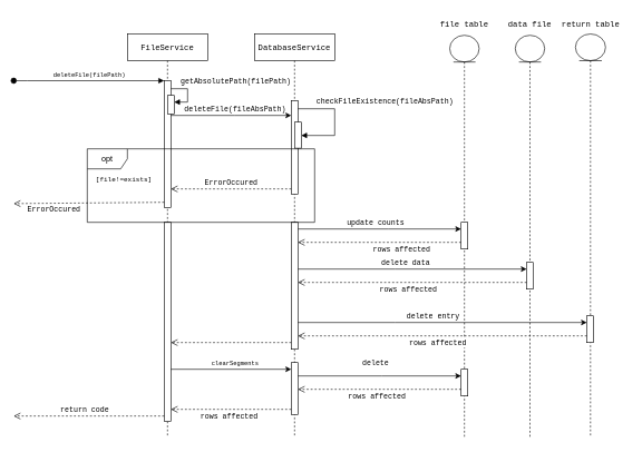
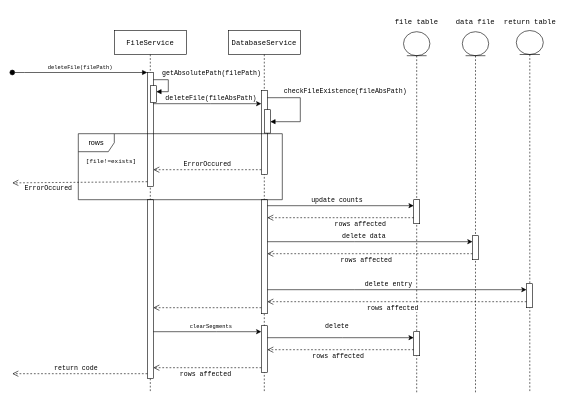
  <mxCell id="0" />
  <mxCell id="1" parent="0" />
  <mxCell id="2" value="&lt;font face=&quot;Courier New&quot;&gt;FileService&lt;/font&gt;" style="shape=umlLifeline;perimeter=lifelinePerimeter;whiteSpace=wrap;html=1;container=0;dropTarget=0;collapsible=0;recursiveResize=0;outlineConnect=0;portConstraint=eastwest;newEdgeStyle={&quot;edgeStyle&quot;:&quot;elbowEdgeStyle&quot;,&quot;elbow&quot;:&quot;vertical&quot;,&quot;curved&quot;:0,&quot;rounded&quot;:0};" parent="1" vertex="1"><mxGeometry x="190" y="50" width="120" height="602" as="geometry" /></mxCell>
  <mxCell id="3" value="" style="html=1;points=[];perimeter=orthogonalPerimeter;outlineConnect=0;targetShapes=umlLifeline;portConstraint=eastwest;newEdgeStyle={&quot;edgeStyle&quot;:&quot;elbowEdgeStyle&quot;,&quot;elbow&quot;:&quot;vertical&quot;,&quot;curved&quot;:0,&quot;rounded&quot;:0};" parent="2" vertex="1"><mxGeometry x="55" y="70" width="10" height="190" as="geometry" /></mxCell>
  <mxCell id="4" value="&lt;font style=&quot;font-size: 9px;&quot; face=&quot;Courier New&quot;&gt;deleteFile(filePath&lt;/font&gt;&lt;font style=&quot;font-size: 9px;&quot; face=&quot;Courier New&quot;&gt;)&lt;/font&gt;" style="html=1;verticalAlign=bottom;startArrow=oval;endArrow=block;startSize=8;edgeStyle=elbowEdgeStyle;elbow=vertical;curved=0;rounded=0;" parent="2" target="3" edge="1"><mxGeometry relative="1" as="geometry"><mxPoint x="-170" y="70" as="sourcePoint" /><Array as="points"><mxPoint x="-150" y="70" /></Array></mxGeometry></mxCell>
  <mxCell id="5" value="" style="html=1;points=[];perimeter=orthogonalPerimeter;outlineConnect=0;targetShapes=umlLifeline;portConstraint=eastwest;newEdgeStyle={&quot;edgeStyle&quot;:&quot;elbowEdgeStyle&quot;,&quot;elbow&quot;:&quot;vertical&quot;,&quot;curved&quot;:0,&quot;rounded&quot;:0};" vertex="1" parent="2"><mxGeometry x="55" y="282" width="10" height="298" as="geometry" /></mxCell>
  <mxCell id="6" value="&lt;font style=&quot;font-size: 11px;&quot; face=&quot;Courier New&quot;&gt;getAbsolutePath(filePath)&lt;/font&gt;" style="html=1;align=left;spacingLeft=2;endArrow=block;rounded=0;edgeStyle=orthogonalEdgeStyle;curved=0;rounded=0;" edge="1" parent="2" source="3" target="7"><mxGeometry x="-0.663" y="10" relative="1" as="geometry"><mxPoint x="65" y="72" as="sourcePoint" /><Array as="points"><mxPoint x="90" y="82" /><mxPoint x="90" y="102" /></Array><mxPoint x="75" y="112" as="targetPoint" /><mxPoint as="offset" /></mxGeometry></mxCell>
  <mxCell id="7" value="" style="html=1;points=[[0,0,0,0,5],[0,1,0,0,-5],[1,0,0,0,5],[1,1,0,0,-5]];perimeter=orthogonalPerimeter;outlineConnect=0;targetShapes=umlLifeline;portConstraint=eastwest;newEdgeStyle={&quot;curved&quot;:0,&quot;rounded&quot;:0};" vertex="1" parent="2"><mxGeometry x="60" y="92" width="10" height="28" as="geometry" /></mxCell>
  <mxCell id="8" value="&lt;font face=&quot;Courier New&quot;&gt;DatabaseService&lt;/font&gt;" style="shape=umlLifeline;perimeter=lifelinePerimeter;whiteSpace=wrap;html=1;container=0;dropTarget=0;collapsible=0;recursiveResize=0;outlineConnect=0;portConstraint=eastwest;newEdgeStyle={&quot;edgeStyle&quot;:&quot;elbowEdgeStyle&quot;,&quot;elbow&quot;:&quot;vertical&quot;,&quot;curved&quot;:0,&quot;rounded&quot;:0};" parent="1" vertex="1"><mxGeometry x="380" y="50" width="120" height="602" as="geometry" /></mxCell>
  <mxCell id="9" value="" style="html=1;points=[];perimeter=orthogonalPerimeter;outlineConnect=0;targetShapes=umlLifeline;portConstraint=eastwest;newEdgeStyle={&quot;edgeStyle&quot;:&quot;elbowEdgeStyle&quot;,&quot;elbow&quot;:&quot;vertical&quot;,&quot;curved&quot;:0,&quot;rounded&quot;:0};" vertex="1" parent="8"><mxGeometry x="55" y="100" width="10" height="140" as="geometry" /></mxCell>
  <mxCell id="10" value="" style="html=1;points=[[0,0,0,0,5],[0,1,0,0,-5],[1,0,0,0,5],[1,1,0,0,-5]];perimeter=orthogonalPerimeter;outlineConnect=0;targetShapes=umlLifeline;portConstraint=eastwest;newEdgeStyle={&quot;curved&quot;:0,&quot;rounded&quot;:0};" parent="8" vertex="1"><mxGeometry x="60" y="132" width="10" height="39" as="geometry" /></mxCell>
  <mxCell id="11" value="&lt;font style=&quot;font-size: 11px;&quot;&gt;&lt;font style=&quot;&quot; face=&quot;Courier New&quot;&gt;checkFileExistence(&lt;/font&gt;&lt;span style=&quot;font-family: &amp;quot;Courier New&amp;quot;; text-align: center;&quot;&gt;fileAbsPath&lt;/span&gt;&lt;font style=&quot;&quot; face=&quot;Courier New&quot;&gt;)&lt;/font&gt;&lt;/font&gt;" style="html=1;align=left;spacingLeft=2;endArrow=block;rounded=0;edgeStyle=orthogonalEdgeStyle;curved=0;rounded=0;" parent="8" source="9" target="10" edge="1"><mxGeometry x="-0.663" y="10" relative="1" as="geometry"><mxPoint x="-105" y="110" as="sourcePoint" /><Array as="points"><mxPoint x="120" y="112" /><mxPoint x="120" y="152" /></Array><mxPoint x="-110" y="160" as="targetPoint" /><mxPoint as="offset" /></mxGeometry></mxCell>
  <mxCell id="12" value="" style="html=1;points=[];perimeter=orthogonalPerimeter;outlineConnect=0;targetShapes=umlLifeline;portConstraint=eastwest;newEdgeStyle={&quot;edgeStyle&quot;:&quot;elbowEdgeStyle&quot;,&quot;elbow&quot;:&quot;vertical&quot;,&quot;curved&quot;:0,&quot;rounded&quot;:0};" vertex="1" parent="8"><mxGeometry x="55" y="282" width="10" height="190" as="geometry" /></mxCell>
  <mxCell id="13" value="" style="html=1;points=[];perimeter=orthogonalPerimeter;outlineConnect=0;targetShapes=umlLifeline;portConstraint=eastwest;newEdgeStyle={&quot;edgeStyle&quot;:&quot;elbowEdgeStyle&quot;,&quot;elbow&quot;:&quot;vertical&quot;,&quot;curved&quot;:0,&quot;rounded&quot;:0};" vertex="1" parent="8"><mxGeometry x="55" y="492" width="10" height="78" as="geometry" /></mxCell>
  <mxCell id="14" value="" style="shape=umlLifeline;perimeter=lifelinePerimeter;whiteSpace=wrap;html=1;container=1;dropTarget=0;collapsible=0;recursiveResize=0;outlineConnect=0;portConstraint=eastwest;newEdgeStyle={&quot;curved&quot;:0,&quot;rounded&quot;:0};participant=umlEntity;size=40;" parent="1" vertex="1"><mxGeometry x="860" y="50" width="45" height="602" as="geometry" /></mxCell>
  <mxCell id="15" value="" style="html=1;points=[];perimeter=orthogonalPerimeter;outlineConnect=0;targetShapes=umlLifeline;portConstraint=eastwest;newEdgeStyle={&quot;edgeStyle&quot;:&quot;elbowEdgeStyle&quot;,&quot;elbow&quot;:&quot;vertical&quot;,&quot;curved&quot;:0,&quot;rounded&quot;:0};" vertex="1" parent="14"><mxGeometry x="17" y="422" width="10" height="40" as="geometry" /></mxCell>
  <mxCell id="16" value="&lt;span style=&quot;font-family: &amp;quot;Courier New&amp;quot;;&quot;&gt;return table&lt;/span&gt;" style="text;html=1;align=center;verticalAlign=middle;whiteSpace=wrap;rounded=0;" parent="1" vertex="1"><mxGeometry x="827.5" y="20" width="110" height="30" as="geometry" /></mxCell>
  <mxCell id="17" value="&lt;font size=&quot;1&quot; face=&quot;Courier New&quot;&gt;[file!=exists]&lt;/font&gt;" style="text;html=1;align=center;verticalAlign=middle;whiteSpace=wrap;rounded=0;" parent="1" vertex="1"><mxGeometry x="130" y="252" width="110" height="30" as="geometry" /></mxCell>
- <mxCell id="18" value="opt" style="shape=umlFrame;whiteSpace=wrap;html=1;pointerEvents=0;" parent="1" vertex="1"><mxGeometry x="130" y="222" width="340" height="110" as="geometry" /></mxCell>
+ <mxCell id="18" value="rows" style="shape=umlFrame;whiteSpace=wrap;html=1;pointerEvents=0;" parent="1" vertex="1"><mxGeometry x="130" y="222" width="340" height="110" as="geometry" /></mxCell>
  <mxCell id="19" value="&lt;font face=&quot;Courier New&quot; style=&quot;font-size: 11px;&quot;&gt;ErrorOccured&lt;/font&gt;" style="html=1;verticalAlign=bottom;endArrow=open;dashed=1;endSize=8;curved=0;rounded=0;" parent="1" edge="1"><mxGeometry x="0.468" y="19" relative="1" as="geometry"><mxPoint x="245" y="302" as="sourcePoint" /><mxPoint x="20" y="304" as="targetPoint" /><mxPoint as="offset" /></mxGeometry></mxCell>
  <mxCell id="20" value="" style="shape=umlLifeline;perimeter=lifelinePerimeter;whiteSpace=wrap;html=1;container=1;dropTarget=0;collapsible=0;recursiveResize=0;outlineConnect=0;portConstraint=eastwest;newEdgeStyle={&quot;curved&quot;:0,&quot;rounded&quot;:0};participant=umlEntity;size=40;" parent="1" vertex="1"><mxGeometry x="672" y="52" width="44" height="602" as="geometry" /></mxCell>
  <mxCell id="21" value="" style="html=1;points=[];perimeter=orthogonalPerimeter;outlineConnect=0;targetShapes=umlLifeline;portConstraint=eastwest;newEdgeStyle={&quot;edgeStyle&quot;:&quot;elbowEdgeStyle&quot;,&quot;elbow&quot;:&quot;vertical&quot;,&quot;curved&quot;:0,&quot;rounded&quot;:0};" vertex="1" parent="20"><mxGeometry x="17" y="280" width="10" height="40" as="geometry" /></mxCell>
  <mxCell id="22" value="" style="html=1;points=[];perimeter=orthogonalPerimeter;outlineConnect=0;targetShapes=umlLifeline;portConstraint=eastwest;newEdgeStyle={&quot;edgeStyle&quot;:&quot;elbowEdgeStyle&quot;,&quot;elbow&quot;:&quot;vertical&quot;,&quot;curved&quot;:0,&quot;rounded&quot;:0};" vertex="1" parent="20"><mxGeometry x="17" y="500" width="10" height="40" as="geometry" /></mxCell>
  <mxCell id="23" value="&lt;span style=&quot;font-family: &amp;quot;Courier New&amp;quot;;&quot;&gt;file table&lt;/span&gt;" style="text;html=1;align=center;verticalAlign=middle;whiteSpace=wrap;rounded=0;" parent="1" vertex="1"><mxGeometry x="640" y="20" width="108" height="30" as="geometry" /></mxCell>
  <mxCell id="24" value="" style="shape=umlLifeline;perimeter=lifelinePerimeter;whiteSpace=wrap;html=1;container=1;dropTarget=0;collapsible=0;recursiveResize=0;outlineConnect=0;portConstraint=eastwest;newEdgeStyle={&quot;curved&quot;:0,&quot;rounded&quot;:0};participant=umlEntity;size=40;" parent="1" vertex="1"><mxGeometry x="770" y="52" width="44" height="602" as="geometry" /></mxCell>
  <mxCell id="25" value="" style="html=1;points=[];perimeter=orthogonalPerimeter;outlineConnect=0;targetShapes=umlLifeline;portConstraint=eastwest;newEdgeStyle={&quot;edgeStyle&quot;:&quot;elbowEdgeStyle&quot;,&quot;elbow&quot;:&quot;vertical&quot;,&quot;curved&quot;:0,&quot;rounded&quot;:0};" vertex="1" parent="24"><mxGeometry x="17.0" y="340" width="10" height="40" as="geometry" /></mxCell>
  <mxCell id="26" value="&lt;span style=&quot;font-family: &amp;quot;Courier New&amp;quot;;&quot;&gt;data file&lt;/span&gt;" style="text;html=1;align=center;verticalAlign=middle;whiteSpace=wrap;rounded=0;" parent="1" vertex="1"><mxGeometry x="737" y="20" width="110" height="30" as="geometry" /></mxCell>
  <mxCell id="27" value="" style="html=1;verticalAlign=bottom;endArrow=open;dashed=1;endSize=8;curved=0;rounded=0;" parent="1" edge="1"><mxGeometry relative="1" as="geometry"><mxPoint x="245" y="622.003" as="sourcePoint" /><mxPoint x="20" y="622.003" as="targetPoint" /></mxGeometry></mxCell>
  <mxCell id="28" value="&lt;font style=&quot;font-size: 11px;&quot; face=&quot;Courier New&quot;&gt;return code&lt;/font&gt;" style="edgeLabel;html=1;align=center;verticalAlign=middle;resizable=0;points=[];fontStyle=0" parent="27" vertex="1" connectable="0"><mxGeometry x="0.061" y="-4" relative="1" as="geometry"><mxPoint x="-1" y="-6" as="offset" /></mxGeometry></mxCell>
  <mxCell id="29" value="&lt;font face=&quot;Courier New&quot; style=&quot;font-size: 11px;&quot;&gt;ErrorOccured&lt;/font&gt;" style="html=1;verticalAlign=bottom;endArrow=open;dashed=1;endSize=8;curved=0;rounded=0;" edge="1" parent="1" source="9" target="3"><mxGeometry relative="1" as="geometry"><mxPoint x="170" y="462" as="sourcePoint" /><mxPoint x="250" y="302" as="targetPoint" /><Array as="points"><mxPoint x="340" y="282" /></Array></mxGeometry></mxCell>
  <mxCell id="30" style="edgeStyle=elbowEdgeStyle;rounded=0;orthogonalLoop=1;jettySize=auto;html=1;elbow=vertical;curved=0;" edge="1" parent="1" source="12" target="21"><mxGeometry relative="1" as="geometry"><Array as="points"><mxPoint x="580" y="342" /></Array></mxGeometry></mxCell>
  <mxCell id="31" value="&lt;font style=&quot;font-size: 11px;&quot; face=&quot;Courier New&quot;&gt;update counts&lt;/font&gt;" style="edgeLabel;html=1;align=center;verticalAlign=middle;resizable=0;points=[];" vertex="1" connectable="0" parent="30"><mxGeometry x="-0.077" y="2" relative="1" as="geometry"><mxPoint x="2" y="-8" as="offset" /></mxGeometry></mxCell>
  <mxCell id="32" style="edgeStyle=elbowEdgeStyle;rounded=0;orthogonalLoop=1;jettySize=auto;html=1;elbow=vertical;curved=0;" edge="1" parent="1" source="12" target="25"><mxGeometry relative="1" as="geometry"><mxPoint x="450" y="412" as="sourcePoint" /><mxPoint x="694" y="412" as="targetPoint" /><Array as="points"><mxPoint x="590" y="402" /></Array></mxGeometry></mxCell>
  <mxCell id="33" value="&lt;font style=&quot;font-size: 11px;&quot; face=&quot;Courier New&quot;&gt;delete data&lt;/font&gt;" style="edgeLabel;html=1;align=center;verticalAlign=middle;resizable=0;points=[];" vertex="1" connectable="0" parent="32"><mxGeometry x="-0.077" y="2" relative="1" as="geometry"><mxPoint x="2" y="-8" as="offset" /></mxGeometry></mxCell>
  <mxCell id="34" value="&lt;font face=&quot;Courier New&quot; style=&quot;font-size: 11px;&quot;&gt;rows affected&lt;/font&gt;" style="html=1;verticalAlign=bottom;endArrow=open;dashed=1;endSize=8;curved=0;rounded=0;" edge="1" parent="1" source="21" target="12"><mxGeometry x="-0.271" y="20" relative="1" as="geometry"><mxPoint x="255" y="312" as="sourcePoint" /><mxPoint x="30" y="314" as="targetPoint" /><mxPoint as="offset" /><Array as="points"><mxPoint x="570" y="362" /></Array></mxGeometry></mxCell>
  <mxCell id="35" value="&lt;font face=&quot;Courier New&quot; style=&quot;font-size: 11px;&quot;&gt;rows affected&lt;/font&gt;" style="html=1;verticalAlign=bottom;endArrow=open;dashed=1;endSize=8;curved=0;rounded=0;" edge="1" parent="1"><mxGeometry x="0.033" y="20" relative="1" as="geometry"><mxPoint x="787" y="422" as="sourcePoint" /><mxPoint x="445" y="422" as="targetPoint" /><mxPoint as="offset" /></mxGeometry></mxCell>
  <mxCell id="36" style="edgeStyle=elbowEdgeStyle;rounded=0;orthogonalLoop=1;jettySize=auto;html=1;elbow=vertical;curved=0;" edge="1" target="15" parent="1"><mxGeometry relative="1" as="geometry"><mxPoint x="445" y="482" as="sourcePoint" /><mxPoint x="694" y="492" as="targetPoint" /><Array as="points"><mxPoint x="590" y="482" /></Array></mxGeometry></mxCell>
  <mxCell id="37" value="&lt;font style=&quot;font-size: 11px;&quot; face=&quot;Courier New&quot;&gt;delete entry&lt;/font&gt;" style="edgeLabel;html=1;align=center;verticalAlign=middle;resizable=0;points=[];" vertex="1" connectable="0" parent="36"><mxGeometry x="-0.077" y="2" relative="1" as="geometry"><mxPoint x="2" y="-8" as="offset" /></mxGeometry></mxCell>
  <mxCell id="38" value="&lt;font face=&quot;Courier New&quot; style=&quot;font-size: 11px;&quot;&gt;rows affected&lt;/font&gt;" style="html=1;verticalAlign=bottom;endArrow=open;dashed=1;endSize=8;curved=0;rounded=0;" edge="1" parent="1" source="15"><mxGeometry x="0.033" y="20" relative="1" as="geometry"><mxPoint x="807" y="502" as="sourcePoint" /><mxPoint x="445" y="502" as="targetPoint" /><mxPoint as="offset" /></mxGeometry></mxCell>
  <mxCell id="39" style="edgeStyle=elbowEdgeStyle;rounded=0;orthogonalLoop=1;jettySize=auto;html=1;elbow=vertical;curved=0;" edge="1" parent="1" source="3" target="9"><mxGeometry relative="1" as="geometry"><Array as="points"><mxPoint x="350" y="172" /></Array></mxGeometry></mxCell>
  <mxCell id="40" value="&lt;font face=&quot;Courier New&quot; style=&quot;font-size: 11px;&quot;&gt;&lt;font style=&quot;&quot;&gt;deleteFile(fileAbsPath&lt;/font&gt;&lt;font style=&quot;&quot;&gt;)&lt;/font&gt;&lt;/font&gt;" style="edgeLabel;html=1;align=center;verticalAlign=middle;resizable=0;points=[];labelBackgroundColor=none;" vertex="1" connectable="0" parent="39"><mxGeometry x="0.181" y="3" relative="1" as="geometry"><mxPoint x="-11" y="-7" as="offset" /></mxGeometry></mxCell>
  <mxCell id="41" value="" style="html=1;verticalAlign=bottom;endArrow=open;dashed=1;endSize=8;curved=0;rounded=0;" edge="1" parent="1"><mxGeometry x="0.033" y="20" relative="1" as="geometry"><mxPoint x="435" y="512" as="sourcePoint" /><mxPoint x="255" y="512" as="targetPoint" /><mxPoint as="offset" /></mxGeometry></mxCell>
  <mxCell id="42" style="edgeStyle=elbowEdgeStyle;rounded=0;orthogonalLoop=1;jettySize=auto;html=1;elbow=vertical;curved=0;" edge="1" parent="1" source="5" target="13"><mxGeometry relative="1" as="geometry"><mxPoint x="255" y="572" as="sourcePoint" /><mxPoint x="435" y="572" as="targetPoint" /><Array as="points"><mxPoint x="360" y="552" /></Array></mxGeometry></mxCell>
  <mxCell id="43" value="&lt;font face=&quot;Courier New&quot;&gt;&lt;font style=&quot;font-size: 9px;&quot;&gt;clearSegments&lt;/font&gt;&lt;/font&gt;" style="edgeLabel;html=1;align=center;verticalAlign=middle;resizable=0;points=[];" vertex="1" connectable="0" parent="42"><mxGeometry x="0.181" y="3" relative="1" as="geometry"><mxPoint x="-11" y="-7" as="offset" /></mxGeometry></mxCell>
  <mxCell id="44" style="edgeStyle=elbowEdgeStyle;rounded=0;orthogonalLoop=1;jettySize=auto;html=1;elbow=vertical;curved=0;" edge="1" parent="1" source="13" target="22"><mxGeometry relative="1" as="geometry"><mxPoint x="450" y="562" as="sourcePoint" /><mxPoint x="694" y="562" as="targetPoint" /><Array as="points"><mxPoint x="570" y="562" /></Array></mxGeometry></mxCell>
  <mxCell id="45" value="&lt;font face=&quot;Courier New&quot;&gt;delete&lt;/font&gt;" style="edgeLabel;html=1;align=center;verticalAlign=middle;resizable=0;points=[];" vertex="1" connectable="0" parent="44"><mxGeometry x="-0.485" y="3" relative="1" as="geometry"><mxPoint x="52" y="-17" as="offset" /></mxGeometry></mxCell>
  <mxCell id="46" value="&lt;font face=&quot;Courier New&quot; style=&quot;font-size: 11px;&quot;&gt;rows affected&lt;/font&gt;" style="html=1;verticalAlign=bottom;endArrow=open;dashed=1;endSize=8;curved=0;rounded=0;" edge="1" parent="1"><mxGeometry x="0.033" y="20" relative="1" as="geometry"><mxPoint x="689" y="582" as="sourcePoint" /><mxPoint x="445" y="582" as="targetPoint" /><mxPoint as="offset" /></mxGeometry></mxCell>
  <mxCell id="47" value="&lt;font face=&quot;Courier New&quot; style=&quot;font-size: 11px;&quot;&gt;rows affected&lt;/font&gt;" style="html=1;verticalAlign=bottom;endArrow=open;dashed=1;endSize=8;curved=0;rounded=0;" edge="1" parent="1"><mxGeometry x="0.033" y="20" relative="1" as="geometry"><mxPoint x="435" y="612" as="sourcePoint" /><mxPoint x="255" y="612" as="targetPoint" /><mxPoint as="offset" /></mxGeometry></mxCell>
